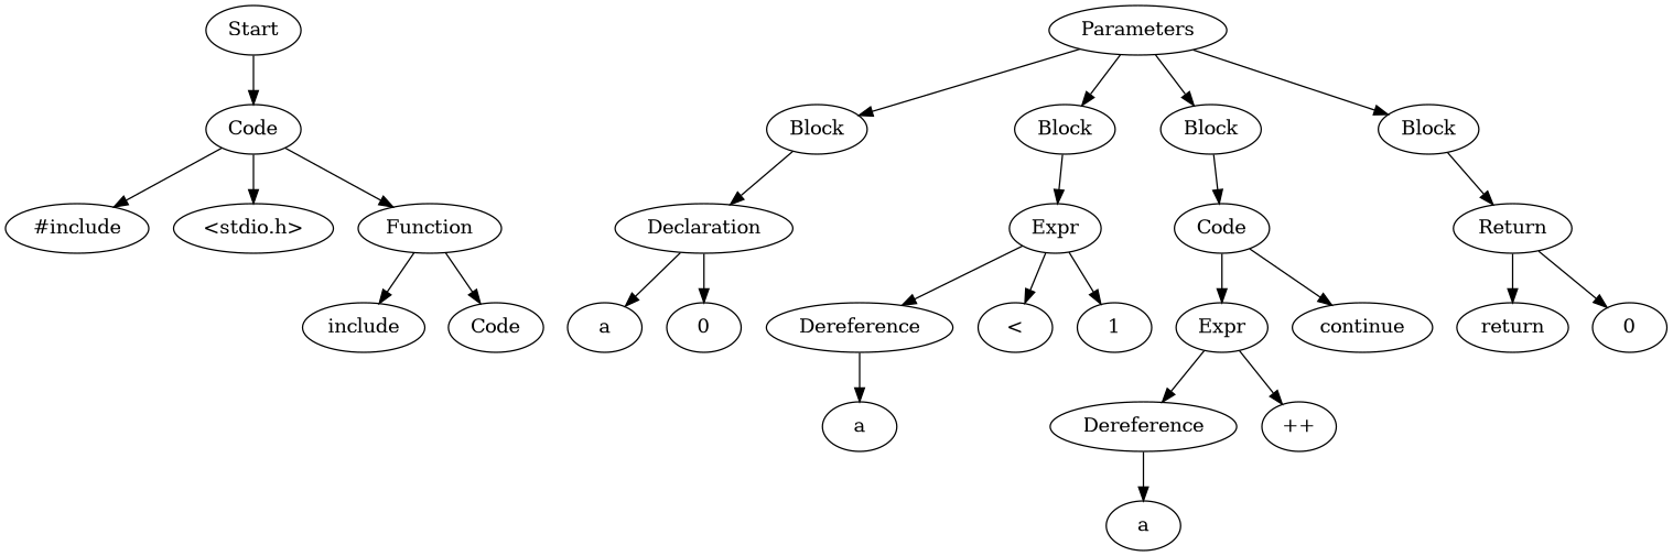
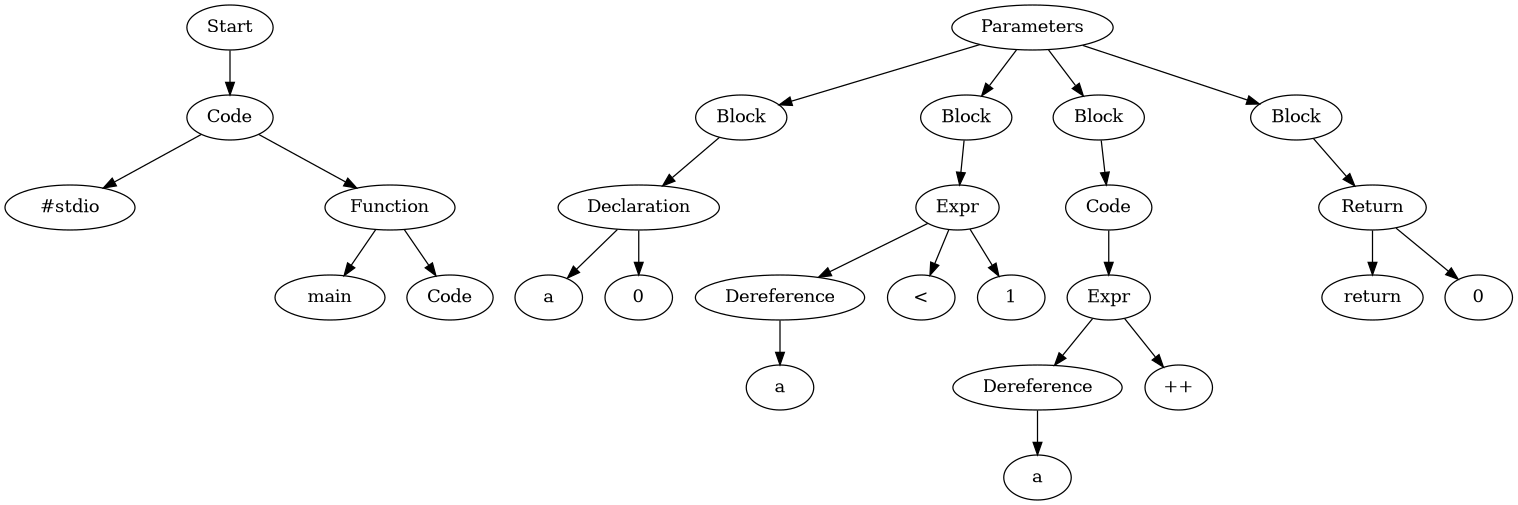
  digraph {
    n1 [label=Start]
    n2 [label=Code]
-   n3 [label="#include"]
-   n4 [label="<stdio.h>"]
+   n3 [label="#stdio"]
    n5 [label=Function]
-   n6 [label=include]
+   n6 [label=main]
    n7 [label=Code]
    n8 [label=Parameters]
    n9 [label=Block]
    n10 [label=Block]
    n11 [label=Block]
    n12 [label=Block]
    n13 [label=Declaration]
    n14 [label=Expr]
    n15 [label=Code]
    n16 [label=Return]
    n17 [label=a]
    n18 [label=0]
    n19 [label=Dereference]
    n20 [label="<"]
    n21 [label=1]
    n22 [label=Expr]
-   n23 [label=continue]
    n24 [label=return]
    n25 [label=0]
    n26 [label=a]
    n27 [label=Dereference]
    n28 [label="++"]
    n29 [label=a]
    n1 -> n2
    n2 -> n3
-   n2 -> n4
    n2 -> n5
    n5 -> n6
    n5 -> n7
    n8 -> n9
    n8 -> n10
    n8 -> n11
    n8 -> n12
    n9 -> n13
    n10 -> n14
    n11 -> n15
    n12 -> n16
    n13 -> n17
    n13 -> n18
    n14 -> n19
    n14 -> n20
    n14 -> n21
    n15 -> n22
-   n15 -> n23
    n16 -> n24
    n16 -> n25
    n19 -> n26
    n22 -> n27
    n22 -> n28
    n27 -> n29
  }
